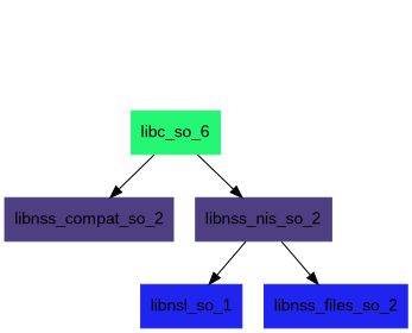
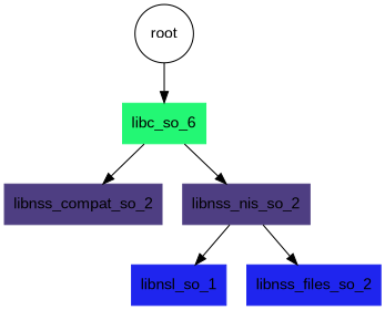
  digraph {
    node [fontname=Arial shape=box color="#4E3E82" style=filled]
+   root [shape=circle color="" style=""]
    libc_so_6 [color="#23F774"]
    libnss_compat_so_2
    libnss_nis_so_2
    libnsl_so_1 [color="#1F25EE"]
    libnss_files_so_2 [color="#1F25EE"]
+   root -> libc_so_6
    libc_so_6 -> libnss_compat_so_2
    libc_so_6 -> libnss_nis_so_2
    libnss_nis_so_2 -> libnsl_so_1
    libnss_nis_so_2 -> libnss_files_so_2
  }
